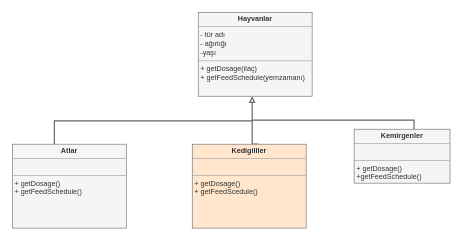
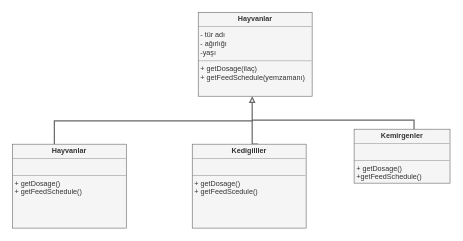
  <mxCell id="0" />
  <mxCell id="1" parent="0" />
  <mxCell id="2" value="" style="edgeStyle=orthogonalEdgeStyle;rounded=0;orthogonalLoop=1;jettySize=auto;html=1;endArrow=none;endFill=0;startSize=20;strokeWidth=2;fillColor=#f5f5f5;strokeColor=#666666;exitX=0.5;exitY=0;exitDx=0;exitDy=0;" edge="1" parent="1"><mxGeometry relative="1" as="geometry"><mxPoint x="430" y="240" as="sourcePoint" /><mxPoint x="420" y="200" as="targetPoint" /><Array as="points"><mxPoint x="430" y="240" /></Array></mxGeometry></mxCell>
  <mxCell id="3" value="" style="edgeStyle=elbowEdgeStyle;elbow=vertical;startArrow=block;endArrow=none;rounded=0;strokeWidth=2;fillColor=#f5f5f5;strokeColor=#666666;endFill=0;startFill=0;" edge="1" parent="1"><mxGeometry relative="1" as="geometry"><mxPoint x="420" y="160" as="sourcePoint" /><mxPoint x="90" y="240" as="targetPoint" /><Array as="points"><mxPoint x="260" y="201" /><mxPoint x="411.2" y="201.03" /><mxPoint x="291.2" y="205.03" /></Array></mxGeometry></mxCell>
  <mxCell id="4" style="edgeStyle=orthogonalEdgeStyle;orthogonalLoop=1;jettySize=auto;html=1;endArrow=none;endFill=0;startSize=20;strokeWidth=2;rounded=0;fillColor=#f5f5f5;strokeColor=#666666;exitX=0.75;exitY=0;exitDx=0;exitDy=0;" edge="1" parent="1" source="5"><mxGeometry relative="1" as="geometry"><mxPoint x="420" y="200" as="targetPoint" /><mxPoint x="700" y="290" as="sourcePoint" /><Array as="points"><mxPoint x="730" y="240" /><mxPoint x="730" y="280" /><mxPoint x="690" y="280" /><mxPoint x="690" y="200" /></Array></mxGeometry></mxCell>
  <mxCell id="5" value="&lt;p style=&quot;margin: 0px ; margin-top: 4px ; text-align: center&quot;&gt;&lt;b&gt;Kemirgenler&lt;/b&gt;&lt;/p&gt;&lt;hr size=&quot;1&quot;&gt;&lt;p style=&quot;margin: 0px ; margin-left: 4px&quot;&gt;&amp;nbsp; &amp;nbsp;&lt;/p&gt;&lt;hr size=&quot;1&quot;&gt;&lt;p style=&quot;margin: 0px ; margin-left: 4px&quot;&gt;+ getDosage()&lt;/p&gt;&lt;p style=&quot;margin: 0px ; margin-left: 4px&quot;&gt;+getFeedSchedule()&lt;/p&gt;" style="verticalAlign=top;align=left;overflow=fill;fontSize=12;fontFamily=Helvetica;html=1;startSize=20;fillColor=#f5f5f5;strokeColor=#666666;fontColor=#333333;" vertex="1" parent="1"><mxGeometry x="590" y="215" width="160" height="90" as="geometry" /></mxCell>
- <mxCell id="6" value="&lt;p style=&quot;margin: 0px ; margin-top: 4px ; text-align: center&quot;&gt;&lt;b&gt;Atlar&lt;/b&gt;&lt;/p&gt;&lt;hr size=&quot;1&quot;&gt;&lt;p style=&quot;margin: 0px ; margin-left: 4px&quot;&gt;&amp;nbsp; &amp;nbsp;&amp;nbsp;&lt;/p&gt;&lt;hr size=&quot;1&quot;&gt;&lt;p style=&quot;margin: 0px ; margin-left: 4px&quot;&gt;+ getDosage()&lt;br&gt;+ getFeedSchedule()&lt;/p&gt;" style="verticalAlign=top;align=left;overflow=fill;fontSize=12;fontFamily=Helvetica;html=1;startSize=20;fillColor=#f5f5f5;strokeColor=#666666;fontColor=#333333;" vertex="1" parent="1"><mxGeometry x="20" y="240" width="190" height="140" as="geometry" /></mxCell>
+ <mxCell id="6" value="&lt;p style=&quot;margin: 0px ; margin-top: 4px ; text-align: center&quot;&gt;&lt;b&gt;Hayvanlar&lt;/b&gt;&lt;/p&gt;&lt;hr size=&quot;1&quot;&gt;&lt;p style=&quot;margin: 0px ; margin-left: 4px&quot;&gt;&amp;nbsp; &amp;nbsp;&amp;nbsp;&lt;/p&gt;&lt;hr size=&quot;1&quot;&gt;&lt;p style=&quot;margin: 0px ; margin-left: 4px&quot;&gt;+ getDosage()&lt;br&gt;+ getFeedSchedule()&lt;/p&gt;" style="verticalAlign=top;align=left;overflow=fill;fontSize=12;fontFamily=Helvetica;html=1;startSize=20;fillColor=#f5f5f5;strokeColor=#666666;fontColor=#333333;" vertex="1" parent="1"><mxGeometry x="20" y="240" width="190" height="140" as="geometry" /></mxCell>
  <mxCell id="7" value="&lt;p style=&quot;margin: 0px ; margin-top: 4px ; text-align: center&quot;&gt;&lt;b&gt;Hayvanlar&lt;/b&gt;&lt;/p&gt;&lt;hr size=&quot;1&quot;&gt;&lt;p style=&quot;margin: 0px ; margin-left: 4px&quot;&gt;- tür adı&lt;br&gt;- ağırlığı&lt;/p&gt;&lt;p style=&quot;margin: 0px ; margin-left: 4px&quot;&gt;-yaşı&lt;/p&gt;&lt;hr size=&quot;1&quot;&gt;&lt;p style=&quot;margin: 0px ; margin-left: 4px&quot;&gt;+ getDosage(ilaç)&lt;br&gt;+ getFeedSchedule(yemzamanı)&lt;/p&gt;" style="verticalAlign=top;align=left;overflow=fill;fontSize=12;fontFamily=Helvetica;html=1;startSize=20;fillColor=#f5f5f5;strokeColor=#666666;fontColor=#333333;" vertex="1" parent="1"><mxGeometry x="330" y="20" width="190" height="140" as="geometry" /></mxCell>
- <mxCell id="8" value="&lt;p style=&quot;margin: 0px ; margin-top: 4px ; text-align: center&quot;&gt;&lt;b&gt;Kedigilller&lt;/b&gt;&lt;/p&gt;&lt;hr size=&quot;1&quot;&gt;&lt;p style=&quot;margin: 0px ; margin-left: 4px&quot;&gt;&amp;nbsp; &amp;nbsp;&lt;br&gt;&lt;/p&gt;&lt;hr size=&quot;1&quot;&gt;&lt;p style=&quot;margin: 0px ; margin-left: 4px&quot;&gt;+ getDosage()&lt;br&gt;+ getFeedScedule()&lt;/p&gt;" style="verticalAlign=top;align=left;overflow=fill;fontSize=12;fontFamily=Helvetica;html=1;startSize=20;fillColor=#ffe6cc;strokeColor=#666666;fontColor=#333333;" vertex="1" parent="1"><mxGeometry x="320" y="240" width="190" height="140" as="geometry" /></mxCell>
+ <mxCell id="8" value="&lt;p style=&quot;margin: 0px ; margin-top: 4px ; text-align: center&quot;&gt;&lt;b&gt;Kedigilller&lt;/b&gt;&lt;/p&gt;&lt;hr size=&quot;1&quot;&gt;&lt;p style=&quot;margin: 0px ; margin-left: 4px&quot;&gt;&amp;nbsp; &amp;nbsp;&lt;br&gt;&lt;/p&gt;&lt;hr size=&quot;1&quot;&gt;&lt;p style=&quot;margin: 0px ; margin-left: 4px&quot;&gt;+ getDosage()&lt;br&gt;+ getFeedScedule()&lt;/p&gt;" style="verticalAlign=top;align=left;overflow=fill;fontSize=12;fontFamily=Helvetica;html=1;startSize=20;fillColor=#f5f5f5;strokeColor=#666666;fontColor=#333333;" vertex="1" parent="1"><mxGeometry x="320" y="240" width="190" height="140" as="geometry" /></mxCell>
